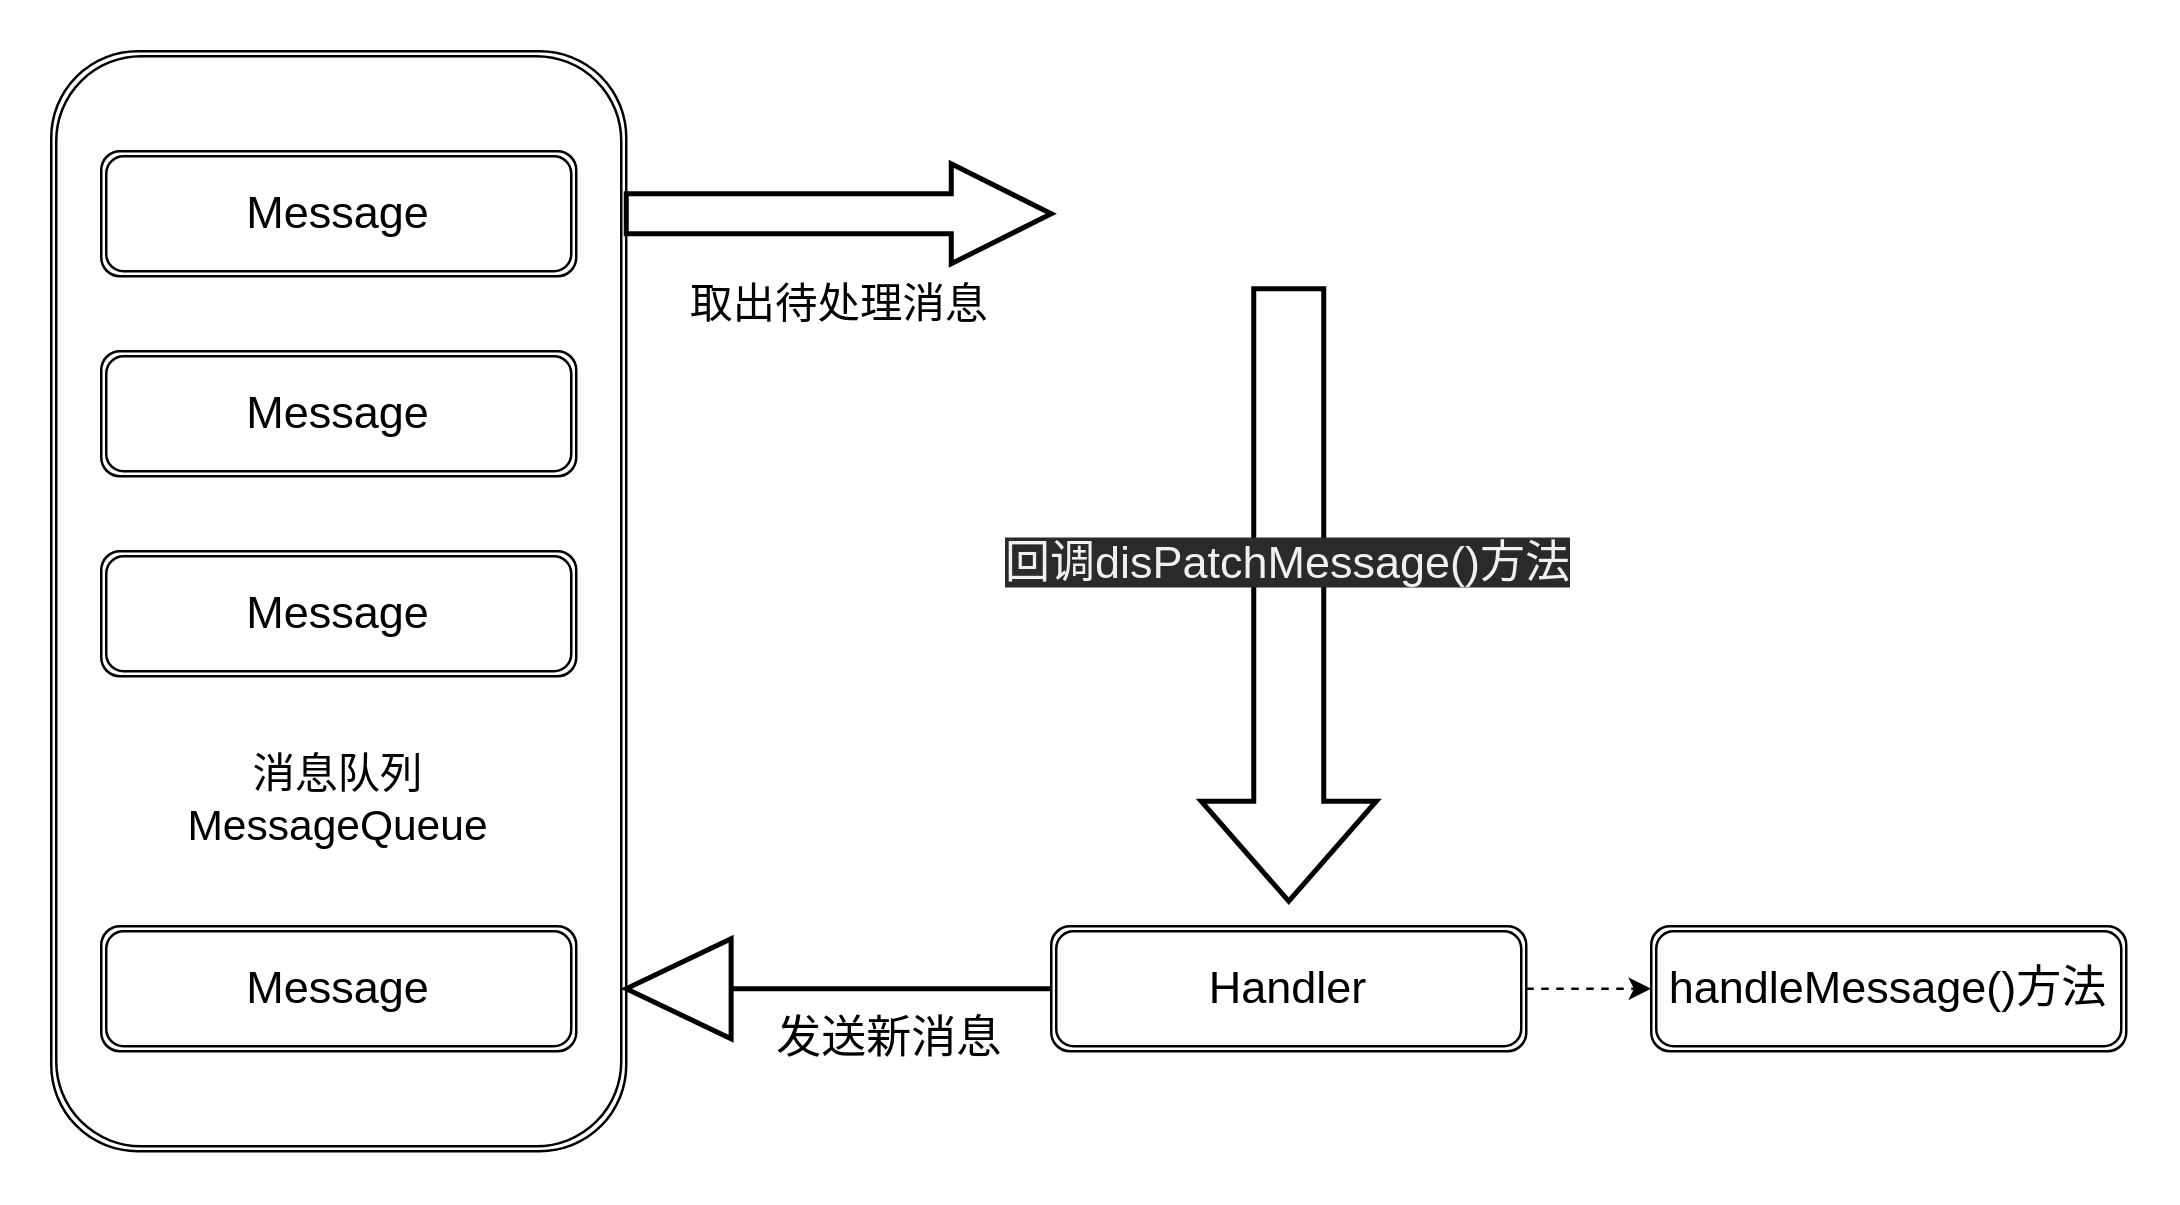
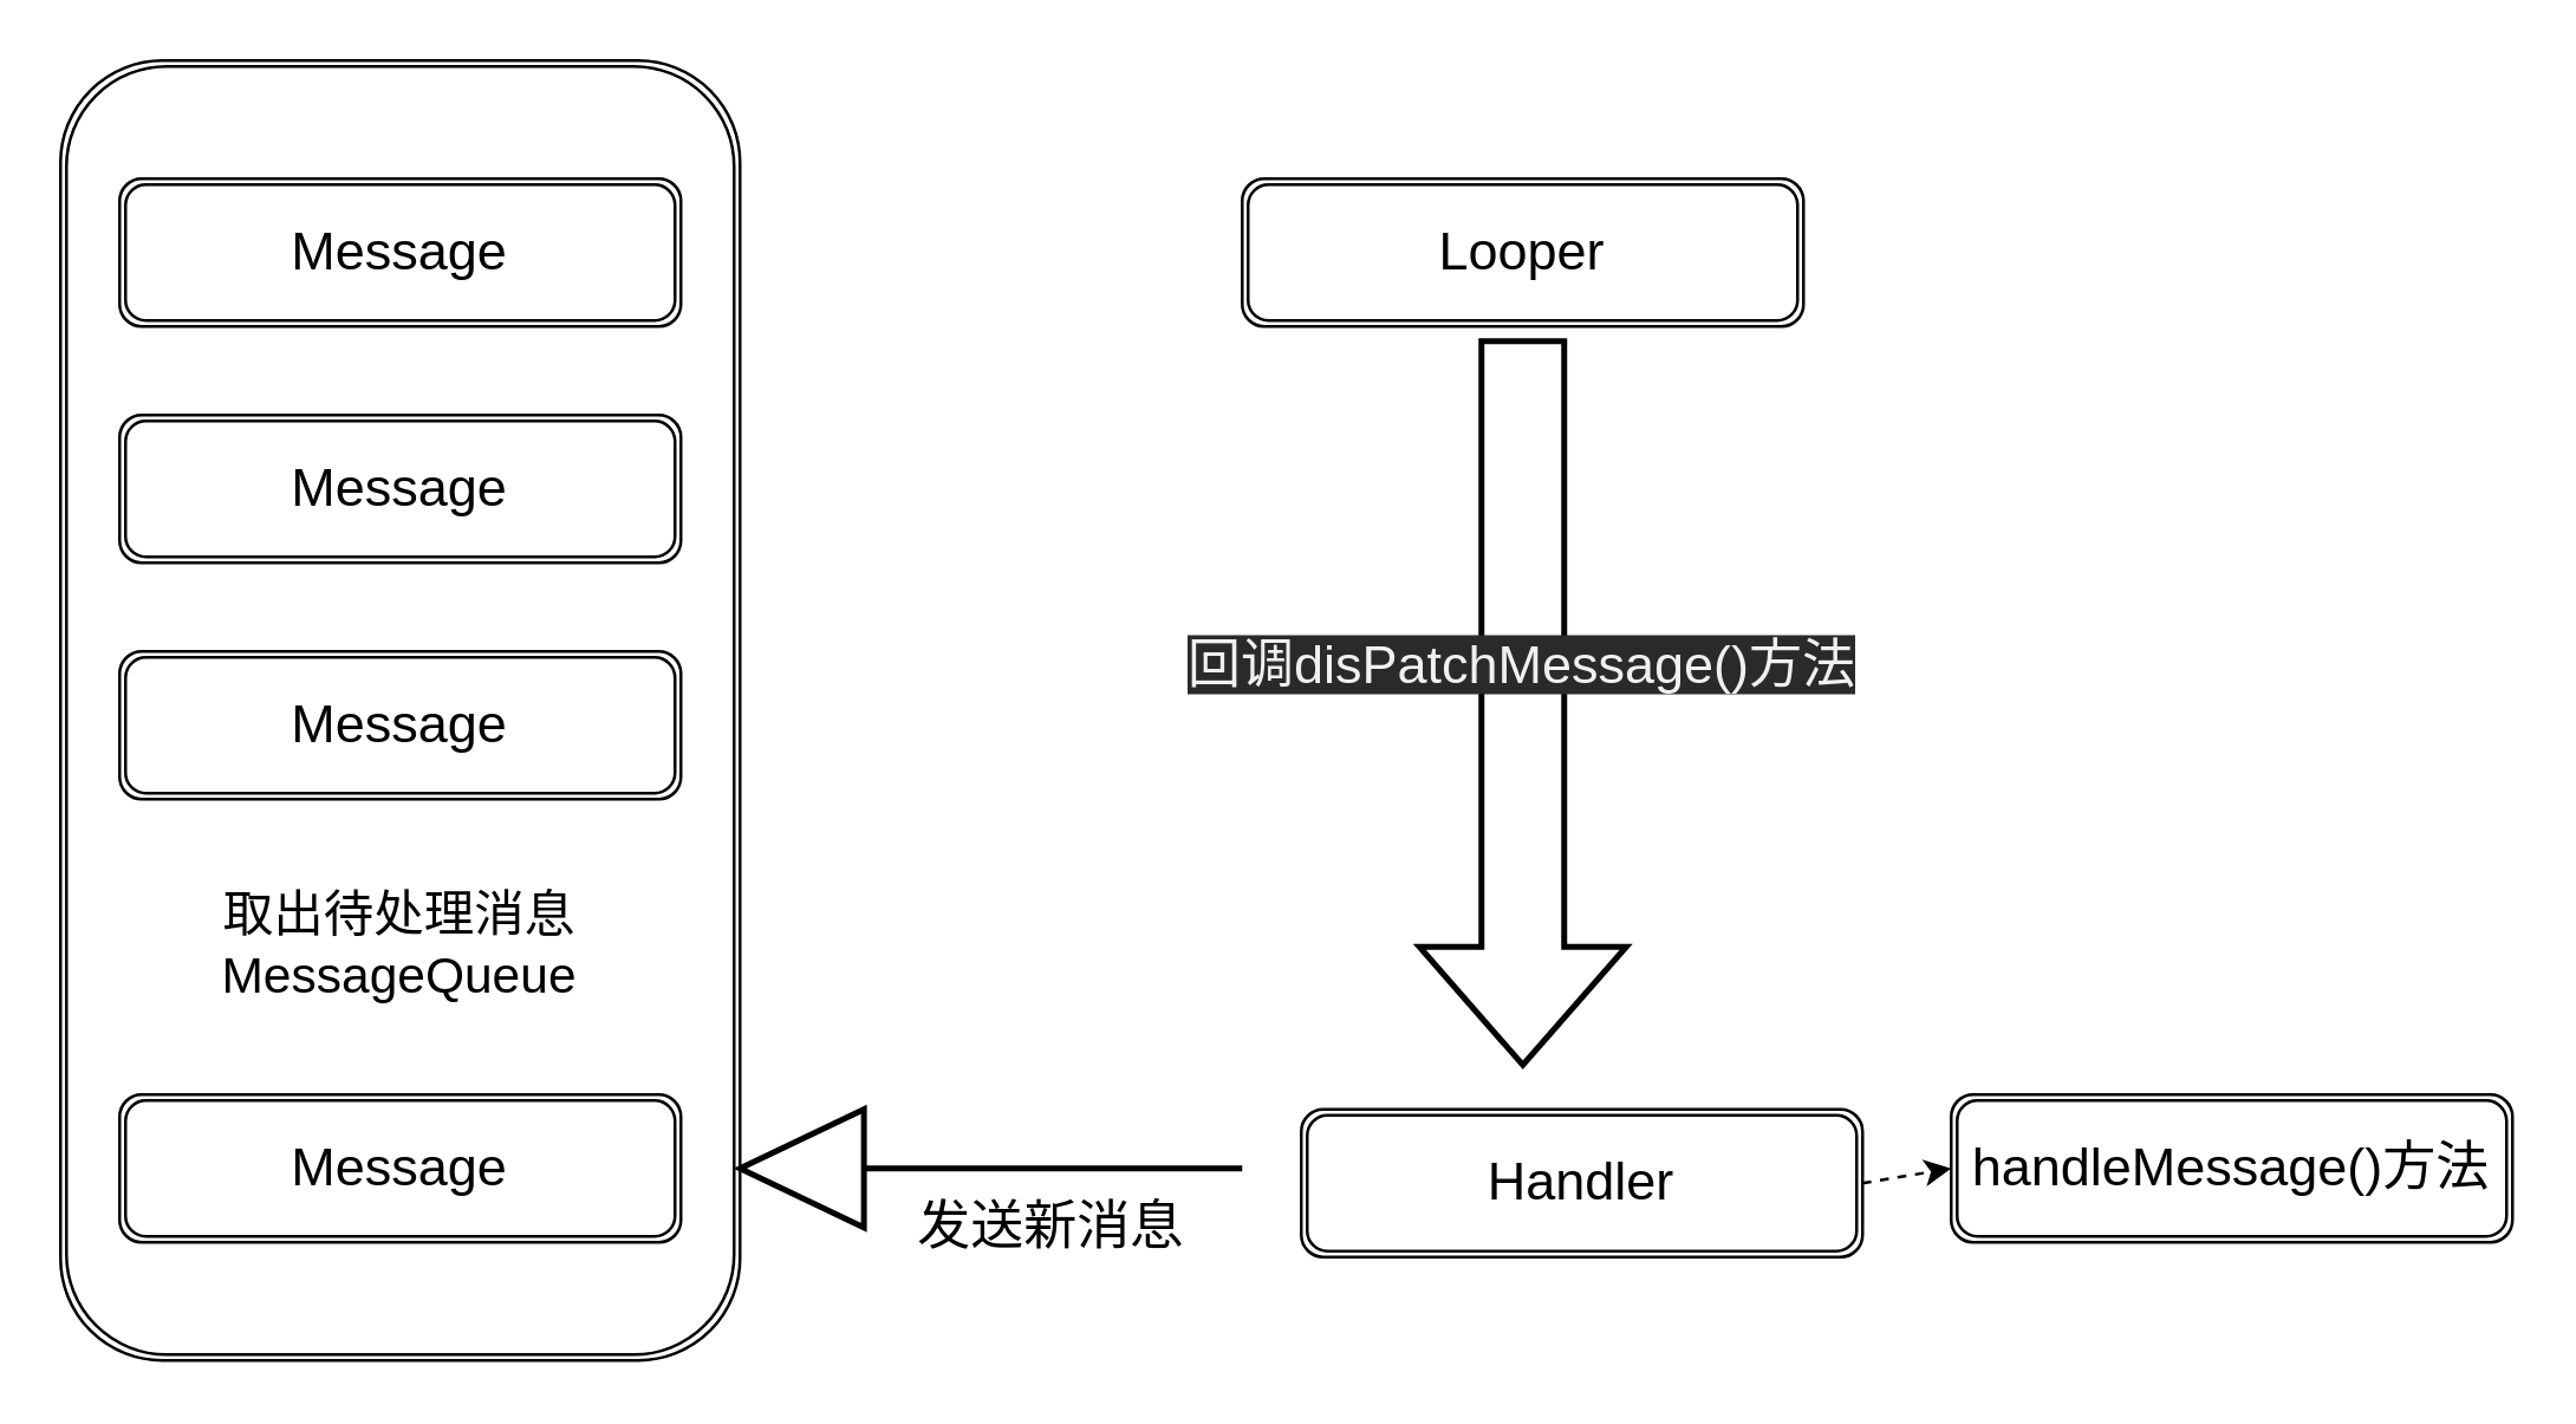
  <mxCell id="0" />
  <mxCell id="1" parent="0" />
  <mxCell id="2" value="" style="shape=ext;double=1;rounded=1;whiteSpace=wrap;html=1;" vertex="1" parent="1"><mxGeometry x="20" y="20" width="230" height="440" as="geometry" /></mxCell>
  <mxCell id="3" value="&lt;font style=&quot;font-size: 18px&quot;&gt;Message&lt;/font&gt;" style="shape=ext;double=1;rounded=1;whiteSpace=wrap;html=1;" vertex="1" parent="1"><mxGeometry x="40" y="140" width="190" height="50" as="geometry" /></mxCell>
  <mxCell id="4" value="&lt;font style=&quot;font-size: 18px&quot;&gt;Message&lt;/font&gt;" style="shape=ext;double=1;rounded=1;whiteSpace=wrap;html=1;" vertex="1" parent="1"><mxGeometry x="40" y="60" width="190" height="50" as="geometry" /></mxCell>
  <mxCell id="5" value="&lt;font style=&quot;font-size: 18px&quot;&gt;Message&lt;/font&gt;" style="shape=ext;double=1;rounded=1;whiteSpace=wrap;html=1;" vertex="1" parent="1"><mxGeometry x="40" y="220" width="190" height="50" as="geometry" /></mxCell>
  <mxCell id="6" value="&lt;font style=&quot;font-size: 18px&quot;&gt;Message&lt;/font&gt;" style="shape=ext;double=1;rounded=1;whiteSpace=wrap;html=1;" vertex="1" parent="1"><mxGeometry x="40" y="370" width="190" height="50" as="geometry" /></mxCell>
- <mxCell id="7" value="&lt;font style=&quot;font-size: 17px&quot;&gt;消息队列&lt;br&gt;MessageQueue&lt;br&gt;&lt;/font&gt;" style="text;html=1;strokeColor=none;fillColor=none;align=center;verticalAlign=middle;whiteSpace=wrap;rounded=0;" vertex="1" parent="1"><mxGeometry x="60" y="280" width="150" height="80" as="geometry" /></mxCell>
+ <mxCell id="7" value="&lt;font style=&quot;font-size: 17px&quot;&gt;取出待处理消息&lt;br&gt;MessageQueue&lt;br&gt;&lt;/font&gt;" style="text;html=1;strokeColor=none;fillColor=none;align=center;verticalAlign=middle;whiteSpace=wrap;rounded=0;" vertex="1" parent="1"><mxGeometry x="60" y="280" width="150" height="80" as="geometry" /></mxCell>
+ <mxCell id="8" value="&lt;font style=&quot;font-size: 18px&quot;&gt;Looper&lt;/font&gt;" style="shape=ext;double=1;rounded=1;whiteSpace=wrap;html=1;" vertex="1" parent="1"><mxGeometry x="420" y="60" width="190" height="50" as="geometry" /></mxCell>
  <mxCell id="9" style="edgeStyle=none;html=1;exitX=1;exitY=0.5;exitDx=0;exitDy=0;entryX=0;entryY=0.5;entryDx=0;entryDy=0;fontSize=17;dashed=1;" edge="1" parent="1" source="10" target="12"><mxGeometry relative="1" as="geometry" /></mxCell>
- <mxCell id="10" value="&lt;font style=&quot;font-size: 18px&quot;&gt;Handler&lt;/font&gt;" style="shape=ext;double=1;rounded=1;whiteSpace=wrap;html=1;" vertex="1" parent="1"><mxGeometry x="420" y="370" width="190" height="50" as="geometry" /></mxCell>
- <mxCell id="11" value="取出待处理消息" style="verticalLabelPosition=bottom;verticalAlign=top;html=1;strokeWidth=2;shape=mxgraph.arrows2.arrow;dy=0.6;dx=40;notch=0;fontSize=17;" vertex="1" parent="1"><mxGeometry x="250" y="65" width="170" height="40" as="geometry" /></mxCell>
+ <mxCell id="10" value="&lt;font style=&quot;font-size: 18px&quot;&gt;Handler&lt;/font&gt;" style="shape=ext;double=1;rounded=1;whiteSpace=wrap;html=1;" vertex="1" parent="1"><mxGeometry x="440" y="375" width="190" height="50" as="geometry" /></mxCell>
  <mxCell id="12" value="&lt;font style=&quot;font-size: 18px&quot;&gt;handleMessage()方法&lt;/font&gt;" style="shape=ext;double=1;rounded=1;whiteSpace=wrap;html=1;" vertex="1" parent="1"><mxGeometry x="660" y="370" width="190" height="50" as="geometry" /></mxCell>
  <mxCell id="13" value="" style="verticalLabelPosition=bottom;verticalAlign=top;html=1;strokeWidth=2;shape=mxgraph.arrows2.arrow;dy=0.6;dx=40;notch=0;fontSize=17;rotation=90;" vertex="1" parent="1"><mxGeometry x="392.5" y="202.5" width="245" height="70" as="geometry" /></mxCell>
  <mxCell id="14" value="" style="verticalLabelPosition=bottom;verticalAlign=top;html=1;strokeWidth=2;shape=mxgraph.arrows2.arrow;dy=1;dx=41.95;notch=0;fontSize=18;rotation=-180;" vertex="1" parent="1"><mxGeometry x="250" y="375" width="170" height="40" as="geometry" /></mxCell>
  <mxCell id="15" value="发送新消息" style="text;html=1;align=center;verticalAlign=middle;resizable=0;points=[];autosize=1;strokeColor=none;fillColor=none;fontSize=18;" vertex="1" parent="1"><mxGeometry x="300" y="400" width="110" height="30" as="geometry" /></mxCell>
  <mxCell id="16" value="&#10;&#10;&lt;span style=&quot;color: rgb(240, 240, 240); font-family: helvetica; font-size: 18px; font-style: normal; font-weight: 400; letter-spacing: normal; text-align: center; text-indent: 0px; text-transform: none; word-spacing: 0px; background-color: rgb(42, 42, 42); display: inline; float: none;&quot;&gt;回调disPatchMessage()方法&lt;/span&gt;&#10;&#10;" style="text;html=1;strokeColor=none;fillColor=none;align=center;verticalAlign=middle;whiteSpace=wrap;rounded=0;fontSize=18;" vertex="1" parent="1"><mxGeometry x="385" y="210" width="260" height="30" as="geometry" /></mxCell>
